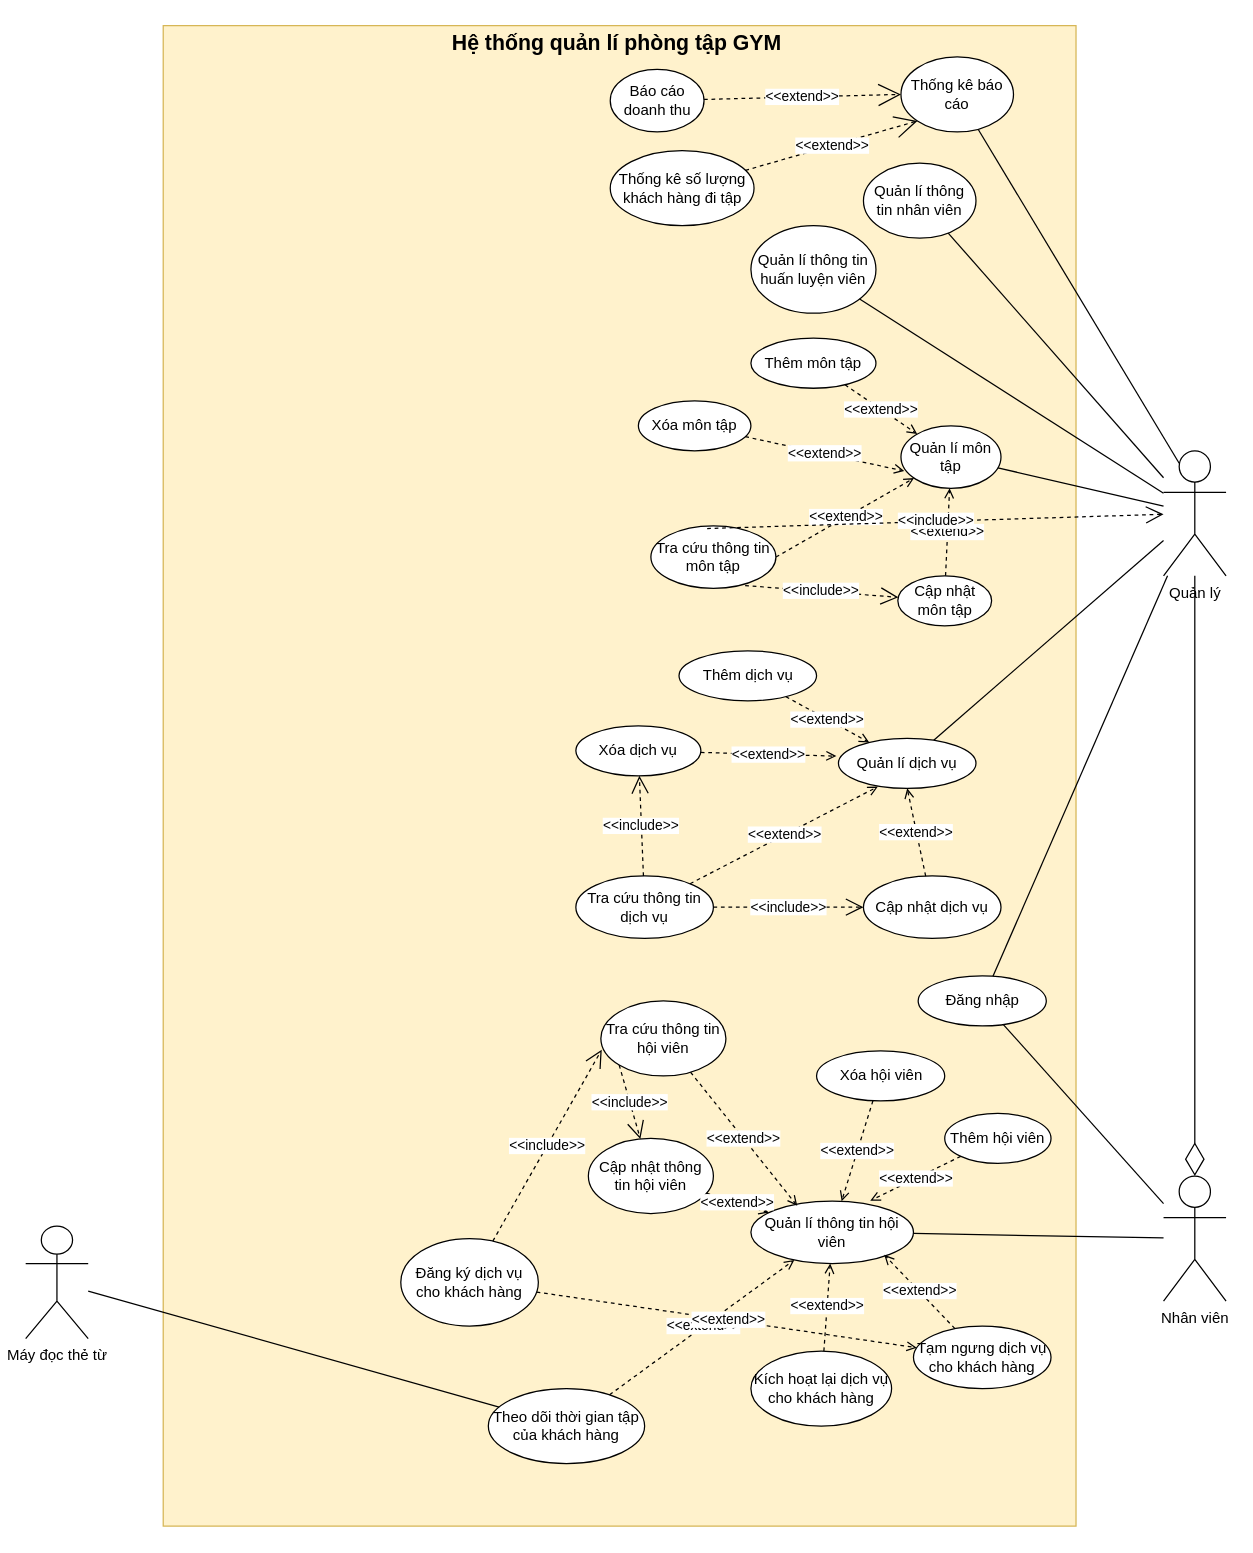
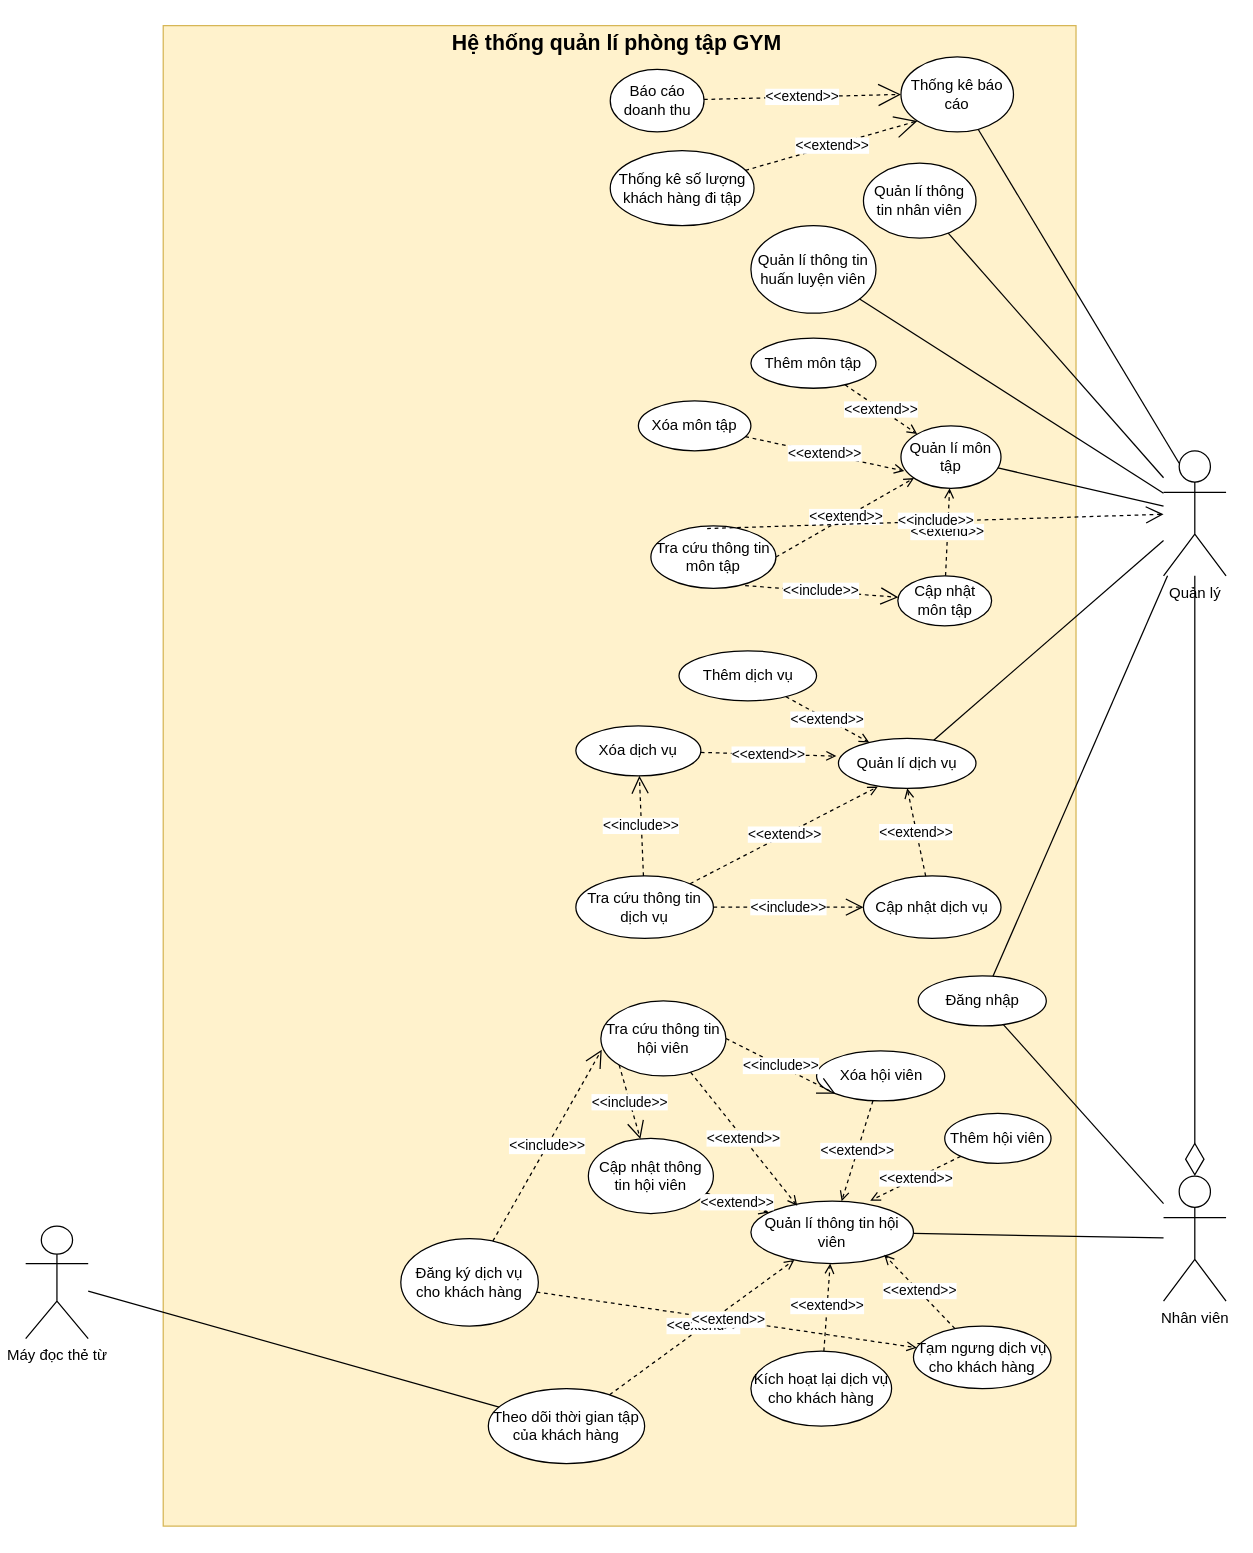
  <mxCell id="0" />
  <mxCell id="1" parent="0" />
  <mxCell id="2" value="" style="rounded=0;whiteSpace=wrap;html=1;fillColor=#fff2cc;strokeColor=#d6b656;" parent="1" vertex="1"><mxGeometry x="130" y="20" width="730" height="1200" as="geometry" /></mxCell>
  <mxCell id="3" value="Máy đọc thẻ từ" style="shape=umlActor;verticalLabelPosition=bottom;verticalAlign=top;html=1;outlineConnect=0;" parent="1" vertex="1"><mxGeometry x="20" y="980" width="50" height="90" as="geometry" /></mxCell>
  <mxCell id="4" value="Nhân viên" style="shape=umlActor;verticalLabelPosition=bottom;verticalAlign=top;html=1;outlineConnect=0;" parent="1" vertex="1"><mxGeometry x="930" y="940" width="50" height="100" as="geometry" /></mxCell>
  <mxCell id="5" value="Quản lý" style="shape=umlActor;verticalLabelPosition=bottom;verticalAlign=top;html=1;outlineConnect=0;" parent="1" vertex="1"><mxGeometry x="930" y="360" width="50" height="100" as="geometry" /></mxCell>
  <mxCell id="6" value="" style="endArrow=diamondThin;endFill=0;endSize=24;html=1;rounded=0;" parent="1" source="5" target="4" edge="1"><mxGeometry width="160" relative="1" as="geometry"><mxPoint x="630" y="470" as="sourcePoint" /><mxPoint x="790" y="470" as="targetPoint" /></mxGeometry></mxCell>
  <mxCell id="7" value="Thống kê báo cáo" style="ellipse;whiteSpace=wrap;html=1;" parent="1" vertex="1"><mxGeometry x="720" y="45" width="90" height="60" as="geometry" /></mxCell>
  <mxCell id="8" value="Thống kê số lượng khách hàng đi tập" style="ellipse;whiteSpace=wrap;html=1;" parent="1" vertex="1"><mxGeometry x="487.5" y="120" width="115" height="60" as="geometry" /></mxCell>
  <mxCell id="9" value="Báo cáo doanh thu" style="ellipse;whiteSpace=wrap;html=1;" parent="1" vertex="1"><mxGeometry x="487.5" y="55" width="75" height="50" as="geometry" /></mxCell>
  <mxCell id="10" value="Quản lí thông tin nhân viên" style="ellipse;whiteSpace=wrap;html=1;" parent="1" vertex="1"><mxGeometry x="690" y="130" width="90" height="60" as="geometry" /></mxCell>
  <mxCell id="11" value="Quản lí thông tin huấn luyện viên" style="ellipse;whiteSpace=wrap;html=1;" parent="1" vertex="1"><mxGeometry x="600" y="180" width="100" height="70" as="geometry" /></mxCell>
  <mxCell id="12" value="Quản lí môn tập" style="ellipse;whiteSpace=wrap;html=1;" parent="1" vertex="1"><mxGeometry x="720" y="340" width="80" height="50" as="geometry" /></mxCell>
  <mxCell id="13" value="Quản lí dịch vụ" style="ellipse;whiteSpace=wrap;html=1;" parent="1" vertex="1"><mxGeometry x="670" y="590" width="110" height="40" as="geometry" /></mxCell>
  <mxCell id="14" value="Thêm môn tập" style="ellipse;whiteSpace=wrap;html=1;" parent="1" vertex="1"><mxGeometry x="600" y="270" width="100" height="40" as="geometry" /></mxCell>
  <mxCell id="15" value="Xóa môn tập" style="ellipse;whiteSpace=wrap;html=1;" parent="1" vertex="1"><mxGeometry x="510" y="320" width="90" height="40" as="geometry" /></mxCell>
  <mxCell id="16" value="Cập nhật môn tập" style="ellipse;whiteSpace=wrap;html=1;" parent="1" vertex="1"><mxGeometry x="717.5" y="460" width="75" height="40" as="geometry" /></mxCell>
  <mxCell id="17" value="Tra cứu thông tin môn tập" style="ellipse;whiteSpace=wrap;html=1;" parent="1" vertex="1"><mxGeometry x="520" y="420" width="100" height="50" as="geometry" /></mxCell>
  <mxCell id="18" value="Xóa dịch vụ" style="ellipse;whiteSpace=wrap;html=1;" parent="1" vertex="1"><mxGeometry x="460" y="580" width="100" height="40" as="geometry" /></mxCell>
  <mxCell id="19" value="Thêm dịch vụ" style="ellipse;whiteSpace=wrap;html=1;" parent="1" vertex="1"><mxGeometry x="542.5" y="520" width="110" height="40" as="geometry" /></mxCell>
  <mxCell id="20" value="Cập nhật dịch vụ" style="ellipse;whiteSpace=wrap;html=1;" parent="1" vertex="1"><mxGeometry x="690" y="700" width="110" height="50" as="geometry" /></mxCell>
  <mxCell id="21" value="Tra cứu thông tin dịch vụ" style="ellipse;whiteSpace=wrap;html=1;" parent="1" vertex="1"><mxGeometry x="460" y="700" width="110" height="50" as="geometry" /></mxCell>
  <mxCell id="22" value="Đăng ký dịch vụ cho khách hàng" style="ellipse;whiteSpace=wrap;html=1;" parent="1" vertex="1"><mxGeometry x="320" y="990" width="110" height="70" as="geometry" /></mxCell>
  <mxCell id="23" value="Quản lí thông tin hội viên" style="ellipse;whiteSpace=wrap;html=1;" parent="1" vertex="1"><mxGeometry x="600" y="960" width="130" height="50" as="geometry" /></mxCell>
  <mxCell id="24" value="Thêm hội viên" style="ellipse;whiteSpace=wrap;html=1;" parent="1" vertex="1"><mxGeometry x="755" y="890" width="85" height="40" as="geometry" /></mxCell>
  <mxCell id="25" value="Xóa hội viên" style="ellipse;whiteSpace=wrap;html=1;" parent="1" vertex="1"><mxGeometry x="652.5" y="840" width="102.5" height="40" as="geometry" /></mxCell>
  <mxCell id="26" value="Cập nhật thông tin hội viên" style="ellipse;whiteSpace=wrap;html=1;" parent="1" vertex="1"><mxGeometry x="470" y="910" width="100" height="60" as="geometry" /></mxCell>
  <mxCell id="27" value="Tra cứu thông tin hội viên" style="ellipse;whiteSpace=wrap;html=1;" parent="1" vertex="1"><mxGeometry x="480" y="800" width="100" height="60" as="geometry" /></mxCell>
  <mxCell id="28" value="Tạm ngưng dịch vụ cho khách hàng" style="ellipse;whiteSpace=wrap;html=1;" parent="1" vertex="1"><mxGeometry x="730" y="1060" width="110" height="50" as="geometry" /></mxCell>
  <mxCell id="29" value="Kích hoạt lại dịch vụ cho khách hàng" style="ellipse;whiteSpace=wrap;html=1;" parent="1" vertex="1"><mxGeometry x="600" y="1080" width="112.5" height="60" as="geometry" /></mxCell>
  <mxCell id="30" value="Theo dõi thời gian tập của khách hàng" style="ellipse;whiteSpace=wrap;html=1;" parent="1" vertex="1"><mxGeometry x="390" y="1110" width="125" height="60" as="geometry" /></mxCell>
  <mxCell id="31" value="&lt;b&gt;&lt;font style=&quot;font-size: 17px;&quot;&gt;Hệ thống quản lí phòng tập GYM&lt;/font&gt;&lt;/b&gt;" style="text;html=1;align=center;verticalAlign=middle;whiteSpace=wrap;rounded=0;" parent="1" vertex="1"><mxGeometry x="347.5" y="20" width="290" height="30" as="geometry" /></mxCell>
  <mxCell id="32" value="" style="endArrow=none;html=1;rounded=0;entryX=0.25;entryY=0.1;entryDx=0;entryDy=0;entryPerimeter=0;" parent="1" source="7" target="5" edge="1"><mxGeometry width="50" height="50" relative="1" as="geometry"><mxPoint x="620" y="310" as="sourcePoint" /><mxPoint x="670" y="260" as="targetPoint" /></mxGeometry></mxCell>
  <mxCell id="33" value="" style="endArrow=none;html=1;rounded=0;" parent="1" source="5" target="10" edge="1"><mxGeometry width="50" height="50" relative="1" as="geometry"><mxPoint x="620" y="310" as="sourcePoint" /><mxPoint x="670" y="260" as="targetPoint" /></mxGeometry></mxCell>
  <mxCell id="34" value="" style="endArrow=none;html=1;rounded=0;" parent="1" source="5" target="11" edge="1"><mxGeometry width="50" height="50" relative="1" as="geometry"><mxPoint x="970" y="411" as="sourcePoint" /><mxPoint x="786" y="271" as="targetPoint" /></mxGeometry></mxCell>
  <mxCell id="35" value="" style="endArrow=none;html=1;rounded=0;" parent="1" source="5" target="12" edge="1"><mxGeometry width="50" height="50" relative="1" as="geometry"><mxPoint x="980" y="421" as="sourcePoint" /><mxPoint x="800" y="351" as="targetPoint" /></mxGeometry></mxCell>
  <mxCell id="36" value="&amp;lt;&amp;lt;extend&amp;gt;&amp;gt;" style="endArrow=open;endSize=16;endFill=0;html=1;rounded=0;entryX=0;entryY=0.5;entryDx=0;entryDy=0;dashed=1;" parent="1" source="9" target="7" edge="1"><mxGeometry width="160" relative="1" as="geometry"><mxPoint x="570" y="200" as="sourcePoint" /><mxPoint x="730" y="200" as="targetPoint" /></mxGeometry></mxCell>
  <mxCell id="37" value="&amp;lt;&amp;lt;extend&amp;gt;&amp;gt;" style="endArrow=open;endSize=16;endFill=0;html=1;rounded=0;entryX=0;entryY=1;entryDx=0;entryDy=0;dashed=1;" parent="1" source="8" target="7" edge="1"><mxGeometry width="160" relative="1" as="geometry"><mxPoint x="570" y="280" as="sourcePoint" /><mxPoint x="730" y="280" as="targetPoint" /></mxGeometry></mxCell>
  <mxCell id="38" value="&amp;lt;&amp;lt;extend&amp;gt;&amp;gt;" style="endArrow=open;endFill=0;html=1;rounded=0;dashed=1;" parent="1" source="14" target="12" edge="1"><mxGeometry width="160" relative="1" as="geometry"><mxPoint x="661" y="149" as="sourcePoint" /><mxPoint x="723" y="336" as="targetPoint" /></mxGeometry></mxCell>
  <mxCell id="39" value="&amp;lt;&amp;lt;extend&amp;gt;&amp;gt;" style="endArrow=open;endFill=0;html=1;rounded=0;entryX=0.033;entryY=0.724;entryDx=0;entryDy=0;entryPerimeter=0;dashed=1;" parent="1" source="15" target="12" edge="1"><mxGeometry width="160" relative="1" as="geometry"><mxPoint x="672" y="331" as="sourcePoint" /><mxPoint x="733" y="346" as="targetPoint" /></mxGeometry></mxCell>
  <mxCell id="40" value="&amp;lt;&amp;lt;extend&amp;gt;&amp;gt;" style="endArrow=open;endFill=0;html=1;rounded=0;dashed=1;" parent="1" source="16" target="12" edge="1"><mxGeometry width="160" relative="1" as="geometry"><mxPoint x="680" y="412" as="sourcePoint" /><mxPoint x="733" y="366" as="targetPoint" /></mxGeometry></mxCell>
  <mxCell id="41" value="&amp;lt;&amp;lt;extend&amp;gt;&amp;gt;" style="endArrow=open;endFill=0;html=1;rounded=0;dashed=1;exitX=1;exitY=0.5;exitDx=0;exitDy=0;" parent="1" source="17" target="12" edge="1"><mxGeometry width="160" relative="1" as="geometry"><mxPoint x="698" y="481" as="sourcePoint" /><mxPoint x="757" y="379" as="targetPoint" /></mxGeometry></mxCell>
  <mxCell id="42" value="&amp;lt;&amp;lt;include&amp;gt;&amp;gt;" style="endArrow=open;endSize=12;dashed=1;html=1;rounded=0;exitX=0.45;exitY=0.044;exitDx=0;exitDy=0;exitPerimeter=0;" parent="1" source="17" target="5" edge="1"><mxGeometry width="160" relative="1" as="geometry"><mxPoint x="570" y="280" as="sourcePoint" /><mxPoint x="730" y="280" as="targetPoint" /></mxGeometry></mxCell>
  <mxCell id="43" value="&amp;lt;&amp;lt;include&amp;gt;&amp;gt;" style="endArrow=open;endSize=12;dashed=1;html=1;rounded=0;exitX=0.754;exitY=0.956;exitDx=0;exitDy=0;exitPerimeter=0;" parent="1" source="17" target="16" edge="1"><mxGeometry width="160" relative="1" as="geometry"><mxPoint x="575" y="422" as="sourcePoint" /><mxPoint x="568" y="370" as="targetPoint" /></mxGeometry></mxCell>
  <mxCell id="44" value="" style="endArrow=none;html=1;rounded=0;" parent="1" source="5" target="13" edge="1"><mxGeometry width="50" height="50" relative="1" as="geometry"><mxPoint x="1000" y="430" as="sourcePoint" /><mxPoint x="805" y="367" as="targetPoint" /></mxGeometry></mxCell>
  <mxCell id="45" value="&amp;lt;&amp;lt;extend&amp;gt;&amp;gt;" style="endArrow=open;endFill=0;html=1;rounded=0;dashed=1;" parent="1" source="19" target="13" edge="1"><mxGeometry width="160" relative="1" as="geometry"><mxPoint x="766" y="470" as="sourcePoint" /><mxPoint x="769" y="380" as="targetPoint" /></mxGeometry></mxCell>
  <mxCell id="46" value="&amp;lt;&amp;lt;extend&amp;gt;&amp;gt;" style="endArrow=open;endFill=0;html=1;rounded=0;dashed=1;entryX=-0.015;entryY=0.355;entryDx=0;entryDy=0;entryPerimeter=0;" parent="1" source="18" target="13" edge="1"><mxGeometry width="160" relative="1" as="geometry"><mxPoint x="697" y="578" as="sourcePoint" /><mxPoint x="748" y="622" as="targetPoint" /></mxGeometry></mxCell>
  <mxCell id="47" value="&amp;lt;&amp;lt;extend&amp;gt;&amp;gt;" style="endArrow=open;endFill=0;html=1;rounded=0;dashed=1;entryX=0.287;entryY=0.965;entryDx=0;entryDy=0;entryPerimeter=0;" parent="1" source="21" target="13" edge="1"><mxGeometry width="160" relative="1" as="geometry"><mxPoint x="626" y="618" as="sourcePoint" /><mxPoint x="713" y="634" as="targetPoint" /></mxGeometry></mxCell>
  <mxCell id="48" value="&amp;lt;&amp;lt;extend&amp;gt;&amp;gt;" style="endArrow=open;endFill=0;html=1;rounded=0;dashed=1;entryX=0.5;entryY=1;entryDx=0;entryDy=0;" parent="1" source="20" target="13" edge="1"><mxGeometry width="160" relative="1" as="geometry"><mxPoint x="643" y="686" as="sourcePoint" /><mxPoint x="723" y="644" as="targetPoint" /></mxGeometry></mxCell>
  <mxCell id="49" value="&amp;lt;&amp;lt;include&amp;gt;&amp;gt;" style="endArrow=open;endSize=12;dashed=1;html=1;rounded=0;" parent="1" source="21" target="18" edge="1"><mxGeometry width="160" relative="1" as="geometry"><mxPoint x="570" y="600" as="sourcePoint" /><mxPoint x="730" y="600" as="targetPoint" /></mxGeometry></mxCell>
  <mxCell id="50" value="&amp;lt;&amp;lt;include&amp;gt;&amp;gt;" style="endArrow=open;endSize=12;dashed=1;html=1;rounded=0;" parent="1" source="21" target="20" edge="1"><mxGeometry width="160" relative="1" as="geometry"><mxPoint x="600" y="680" as="sourcePoint" /><mxPoint x="586" y="630" as="targetPoint" /></mxGeometry></mxCell>
  <mxCell id="51" value="" style="endArrow=none;html=1;rounded=0;" parent="1" source="23" target="4" edge="1"><mxGeometry width="50" height="50" relative="1" as="geometry"><mxPoint x="620" y="870" as="sourcePoint" /><mxPoint x="670" y="820" as="targetPoint" /></mxGeometry></mxCell>
  <mxCell id="52" value="&amp;lt;&amp;lt;extend&amp;gt;&amp;gt;" style="endArrow=open;endFill=0;html=1;rounded=0;dashed=1;" parent="1" source="25" target="23" edge="1"><mxGeometry width="160" relative="1" as="geometry"><mxPoint x="640" y="695" as="sourcePoint" /><mxPoint x="723" y="644" as="targetPoint" /></mxGeometry></mxCell>
  <mxCell id="53" value="&amp;lt;&amp;lt;extend&amp;gt;&amp;gt;" style="endArrow=open;endFill=0;html=1;rounded=0;dashed=1;entryX=0.734;entryY=-0.004;entryDx=0;entryDy=0;entryPerimeter=0;" parent="1" source="24" target="23" edge="1"><mxGeometry width="160" relative="1" as="geometry"><mxPoint x="646" y="930" as="sourcePoint" /><mxPoint x="666" y="980" as="targetPoint" /></mxGeometry></mxCell>
  <mxCell id="54" value="&amp;lt;&amp;lt;extend&amp;gt;&amp;gt;" style="endArrow=open;endFill=0;html=1;rounded=0;dashed=1;entryX=0.285;entryY=0.076;entryDx=0;entryDy=0;entryPerimeter=0;" parent="1" source="27" target="23" edge="1"><mxGeometry width="160" relative="1" as="geometry"><mxPoint x="646" y="930" as="sourcePoint" /><mxPoint x="666" y="980" as="targetPoint" /></mxGeometry></mxCell>
  <mxCell id="55" value="&amp;lt;&amp;lt;extend&amp;gt;&amp;gt;" style="endArrow=open;endFill=0;html=1;rounded=0;dashed=1;" parent="1" source="26" target="23" edge="1"><mxGeometry x="0.008" width="160" relative="1" as="geometry"><mxPoint x="533" y="953" as="sourcePoint" /><mxPoint x="600" y="1000" as="targetPoint" /><mxPoint as="offset" /></mxGeometry></mxCell>
  <mxCell id="56" value="&amp;lt;&amp;lt;include&amp;gt;&amp;gt;" style="endArrow=open;endSize=12;dashed=1;html=1;rounded=0;exitX=0;exitY=1;exitDx=0;exitDy=0;" parent="1" source="27" target="26" edge="1"><mxGeometry x="-0.009" width="160" relative="1" as="geometry"><mxPoint x="570" y="920" as="sourcePoint" /><mxPoint x="730" y="920" as="targetPoint" /><mxPoint as="offset" /></mxGeometry></mxCell>
+ <mxCell id="57" value="&amp;lt;&amp;lt;include&amp;gt;&amp;gt;" style="endArrow=open;endSize=12;dashed=1;html=1;rounded=0;exitX=1;exitY=0.5;exitDx=0;exitDy=0;entryX=0;entryY=1;entryDx=0;entryDy=0;" parent="1" source="27" target="25" edge="1"><mxGeometry x="-0.009" width="160" relative="1" as="geometry"><mxPoint x="535" y="921" as="sourcePoint" /><mxPoint x="501" y="963" as="targetPoint" /><mxPoint as="offset" /></mxGeometry></mxCell>
  <mxCell id="58" value="&amp;lt;&amp;lt;extend&amp;gt;&amp;gt;" style="endArrow=open;endFill=0;html=1;rounded=0;dashed=1;entryX=0.82;entryY=0.86;entryDx=0;entryDy=0;entryPerimeter=0;" parent="1" source="28" target="23" edge="1"><mxGeometry x="0.014" width="160" relative="1" as="geometry"><mxPoint x="528" y="997" as="sourcePoint" /><mxPoint x="610" y="1010" as="targetPoint" /><mxPoint as="offset" /></mxGeometry></mxCell>
  <mxCell id="59" value="&amp;lt;&amp;lt;extend&amp;gt;&amp;gt;" style="endArrow=open;endFill=0;html=1;rounded=0;dashed=1;" parent="1" source="29" target="23" edge="1"><mxGeometry x="0.014" width="160" relative="1" as="geometry"><mxPoint x="767" y="1091" as="sourcePoint" /><mxPoint x="717" y="1023" as="targetPoint" /><mxPoint as="offset" /></mxGeometry></mxCell>
  <mxCell id="60" value="&amp;lt;&amp;lt;extend&amp;gt;&amp;gt;" style="endArrow=open;endFill=0;html=1;rounded=0;dashed=1;" parent="1" source="30" target="23" edge="1"><mxGeometry x="0.014" width="160" relative="1" as="geometry"><mxPoint x="684" y="1100" as="sourcePoint" /><mxPoint x="610" y="1010" as="targetPoint" /><mxPoint as="offset" /></mxGeometry></mxCell>
  <mxCell id="61" value="&amp;lt;&amp;lt;extend&amp;gt;&amp;gt;" style="endArrow=open;endFill=0;html=1;rounded=0;dashed=1;" parent="1" source="22" target="28" edge="1"><mxGeometry x="0.008" width="160" relative="1" as="geometry"><mxPoint x="528" y="997" as="sourcePoint" /><mxPoint x="610" y="1010" as="targetPoint" /><mxPoint as="offset" /></mxGeometry></mxCell>
  <mxCell id="62" value="" style="endArrow=none;html=1;rounded=0;" parent="1" source="3" target="30" edge="1"><mxGeometry width="50" height="50" relative="1" as="geometry"><mxPoint x="360" y="950" as="sourcePoint" /><mxPoint x="410" y="900" as="targetPoint" /></mxGeometry></mxCell>
  <mxCell id="63" value="Đăng nhập" style="ellipse;whiteSpace=wrap;html=1;" parent="1" vertex="1"><mxGeometry x="733.75" y="780" width="102.5" height="40" as="geometry" /></mxCell>
  <mxCell id="64" value="" style="endArrow=none;html=1;rounded=0;" parent="1" source="63" target="5" edge="1"><mxGeometry width="50" height="50" relative="1" as="geometry"><mxPoint x="640" y="780" as="sourcePoint" /><mxPoint x="690" y="730" as="targetPoint" /></mxGeometry></mxCell>
  <mxCell id="65" value="" style="endArrow=none;html=1;rounded=0;" parent="1" source="63" target="4" edge="1"><mxGeometry width="50" height="50" relative="1" as="geometry"><mxPoint x="640" y="780" as="sourcePoint" /><mxPoint x="690" y="730" as="targetPoint" /></mxGeometry></mxCell>
  <mxCell id="66" value="&amp;lt;&amp;lt;include&amp;gt;&amp;gt;" style="endArrow=open;endSize=12;dashed=1;html=1;rounded=0;entryX=0.007;entryY=0.65;entryDx=0;entryDy=0;entryPerimeter=0;" parent="1" source="22" target="27" edge="1"><mxGeometry x="-0.009" width="160" relative="1" as="geometry"><mxPoint x="505" y="861" as="sourcePoint" /><mxPoint x="505" y="920" as="targetPoint" /><mxPoint as="offset" /></mxGeometry></mxCell>
